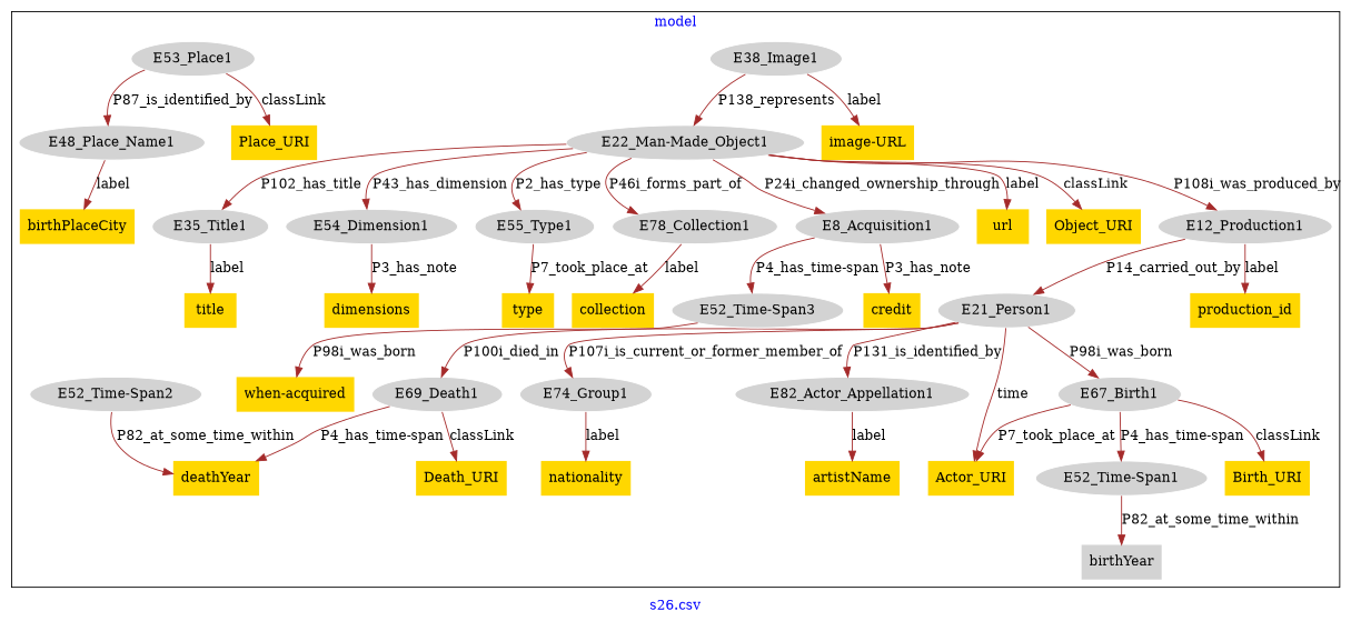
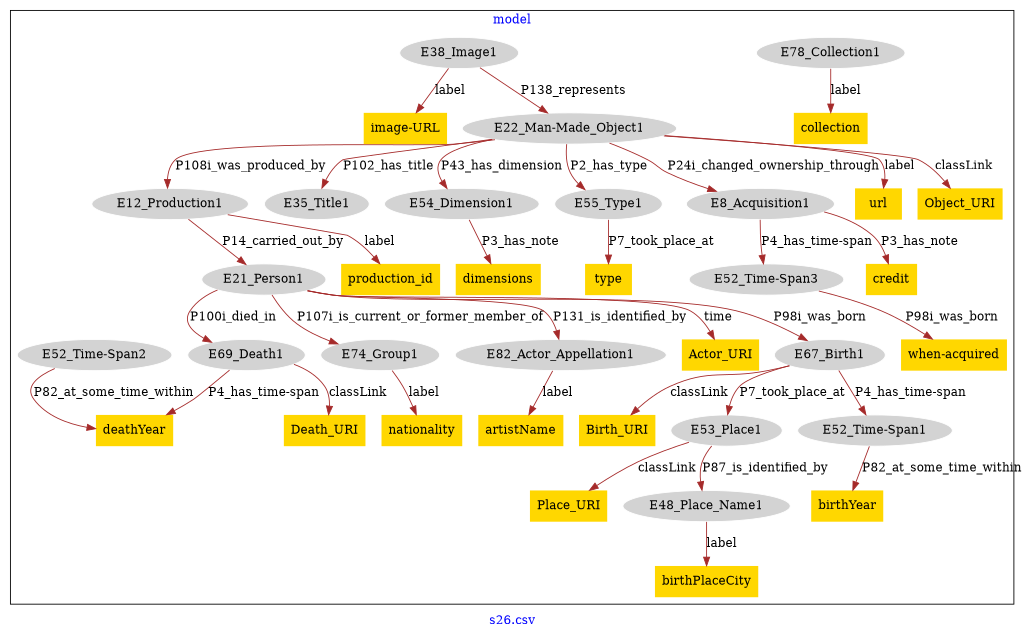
  digraph {
    fontcolor=blue
    label="s26.csv"
    remincross=true
    node [fillcolor=gold style=filled shape=plaintext]
    edge [color=brown fontcolor=black]
    n1 [color=white fillcolor=lightgray label=E12_Production1 shape=""]
    n2 [color=white fillcolor=lightgray label=E21_Person1 shape=""]
    n3 [color=white fillcolor=lightgray label=E67_Birth1 shape=""]
    n4 [color=white fillcolor=lightgray label=E69_Death1 shape=""]
    n5 [color=white fillcolor=lightgray label=E74_Group1 shape=""]
    n6 [color=white fillcolor=lightgray label=E82_Actor_Appellation1 shape=""]
    n7 [color=white fillcolor=lightgray label="E22_Man-Made_Object1" shape=""]
    n8 [color=white fillcolor=lightgray label=E35_Title1 shape=""]
    n9 [color=white fillcolor=lightgray label=E54_Dimension1 shape=""]
    n10 [color=white fillcolor=lightgray label=E55_Type1 shape=""]
    n11 [color=white fillcolor=lightgray label=E78_Collection1 shape=""]
    n12 [color=white fillcolor=lightgray label=E8_Acquisition1 shape=""]
    n13 [color=white fillcolor=lightgray label=E38_Image1 shape=""]
    n14 [color=white fillcolor=lightgray label=E53_Place1 shape=""]
    n15 [color=white fillcolor=lightgray label=E48_Place_Name1 shape=""]
    n16 [color=white fillcolor=lightgray label="E52_Time-Span1" shape=""]
    n17 [color=white fillcolor=lightgray label="E52_Time-Span2" shape=""]
    n18 [color=white fillcolor=lightgray label="E52_Time-Span3" shape=""]
    n19 [label=Death_URI]
    n20 [label=birthPlaceCity]
    n21 [label=dimensions]
    n22 [label="when-acquired"]
    n23 [label=nationality]
    n24 [label=collection]
    n25 [label=production_id]
    n26 [label=Actor_URI]
    n27 [label="image-URL"]
    n28 [label=deathYear]
    n29 [label=Birth_URI]
-   n30 [fillcolor=lightgray label=birthYear]
+   n30 [label=birthYear]
    n31 [label=credit]
    n32 [label=artistName]
-   n33 [label=title]
    n34 [label=url]
    n35 [label=type]
    n36 [label=Object_URI]
    n37 [label=Place_URI]
    subgraph cluster_1 {
      label=model
      n1
      n2
      n3
      n4
      n5
      n6
      n7
      n8
      n9
      n10
      n11
      n12
      n13
      n14
      n15
      n16
      n17
      n18
      n19
      n20
      n21
      n22
      n23
      n24
      n25
      n26
      n27
      n28
      n29
      n30
      n31
      n32
-     n33
      n34
      n35
      n36
      n37
    }
    n1 -> n2 [label=P14_carried_out_by]
    n1 -> n25 [label=label]
    n2 -> n3 [label=P98i_was_born]
    n2 -> n4 [label=P100i_died_in]
    n2 -> n5 [label=P107i_is_current_or_former_member_of]
    n2 -> n6 [label=P131_is_identified_by]
    n2 -> n26 [label=time]
-   n3 -> n26 [label=P7_took_place_at]
+   n3 -> n14 [label=P7_took_place_at]
    n3 -> n16 [label="P4_has_time-span"]
    n3 -> n29 [label=classLink]
    n4 -> n19 [label=classLink]
    n4 -> n28 [label="P4_has_time-span"]
    n5 -> n23 [label=label]
    n6 -> n32 [label=label]
    n7 -> n1 [label=P108i_was_produced_by]
    n7 -> n8 [label=P102_has_title]
    n7 -> n9 [label=P43_has_dimension]
    n7 -> n10 [label=P2_has_type]
-   n7 -> n11 [label=P46i_forms_part_of]
    n7 -> n12 [label=P24i_changed_ownership_through]
    n7 -> n34 [label=label]
    n7 -> n36 [label=classLink]
-   n8 -> n33 [label=label]
    n9 -> n21 [label=P3_has_note]
    n10 -> n35 [label=P7_took_place_at]
    n11 -> n24 [label=label]
    n12 -> n18 [label="P4_has_time-span"]
    n12 -> n31 [label=P3_has_note]
    n13 -> n7 [label=P138_represents]
    n13 -> n27 [label=label]
    n14 -> n15 [label=P87_is_identified_by]
    n14 -> n37 [label=classLink]
    n15 -> n20 [label=label]
    n16 -> n30 [label=P82_at_some_time_within]
    n17 -> n28 [label=P82_at_some_time_within]
    n18 -> n22 [label=P98i_was_born]
  }
